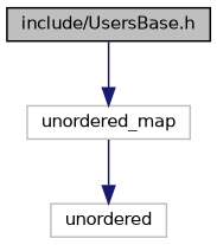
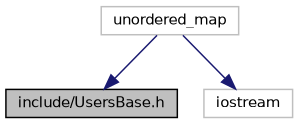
  digraph {
    node [color=grey75 fillcolor=white fontname=Helvetica fontsize=10 shape=record style=filled]
    edge [color=midnightblue fontname=Helvetica fontsize=10 labelfontname=Helvetica labelfontsize=10 style=solid]
    n1 [color=black fillcolor=grey75 fontcolor=black height=0.2 label="include/UsersBase.h" width=0.4]
    n2 [height=0.2 label=unordered_map width=0.4]
-   n3 [height=0.2 label=unordered width=0.4]
-   n1 -> n2
+   n3 [height=0.2 label=iostream width=0.4]
+   n2 -> n1
    n2 -> n3
  }
